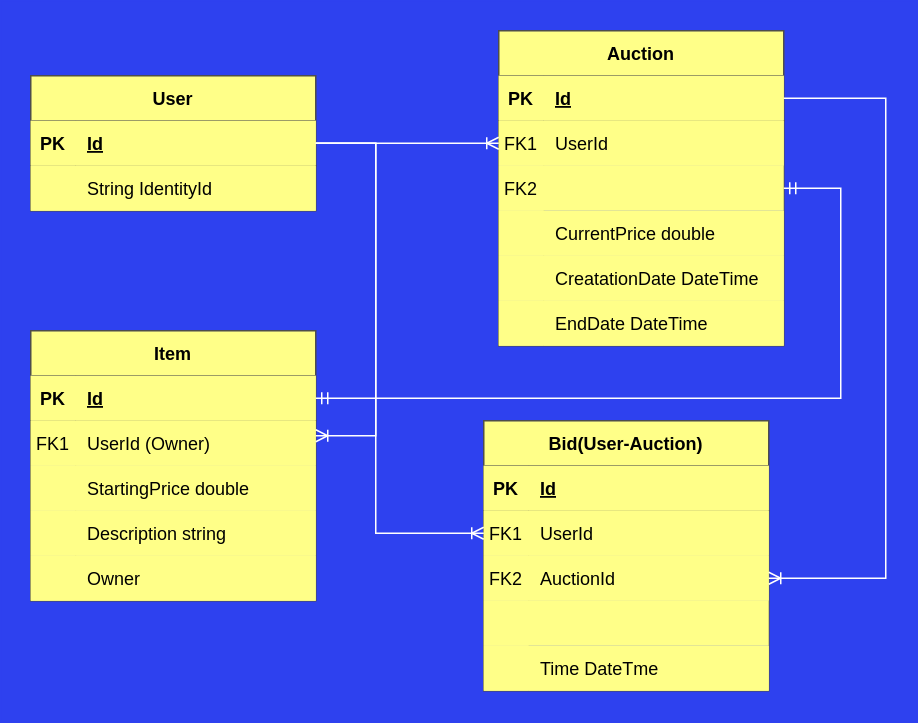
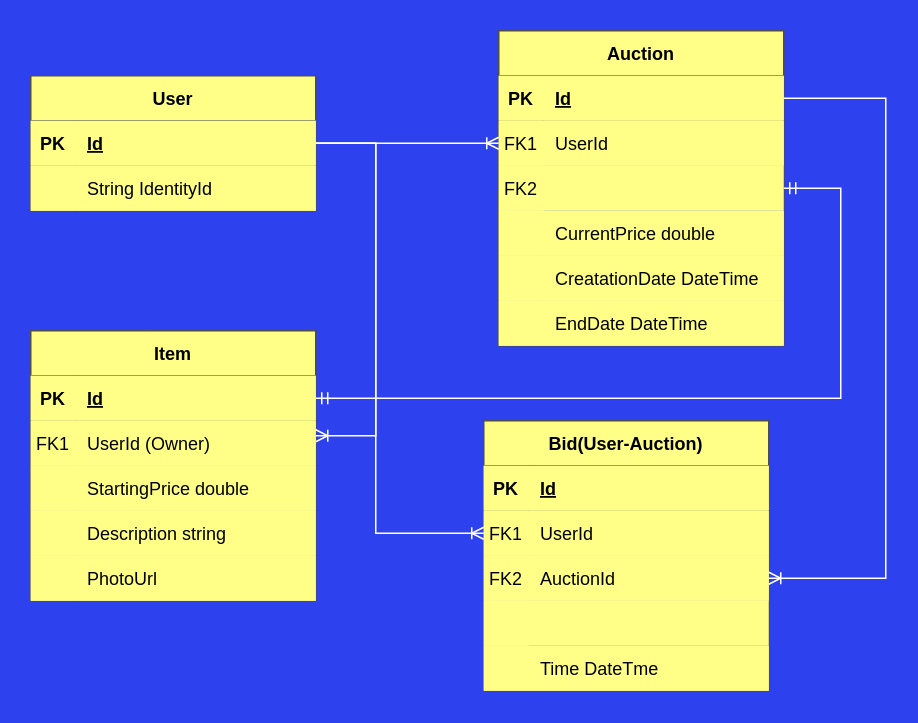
  <mxCell id="0" />
  <mxCell id="1" parent="0" />
  <mxCell id="2" value="Auction" style="shape=table;startSize=30;container=1;collapsible=1;childLayout=tableLayout;fixedRows=1;rowLines=0;fontStyle=1;align=center;resizeLast=1;fillColor=#ffff88;strokeColor=#4D4D4D;" parent="1" vertex="1"><mxGeometry x="332" y="20" width="190" height="210" as="geometry" /></mxCell>
  <mxCell id="3" value="" style="shape=partialRectangle;collapsible=0;dropTarget=0;pointerEvents=0;fillColor=#ffff88;points=[[0,0.5],[1,0.5]];portConstraint=eastwest;top=0;left=0;right=0;bottom=1;strokeColor=#4D4D4D;" parent="2" vertex="1"><mxGeometry y="30" width="190" height="30" as="geometry" /></mxCell>
  <mxCell id="4" value="PK" style="shape=partialRectangle;overflow=hidden;connectable=0;fillColor=#ffff88;top=0;left=0;bottom=0;right=0;fontStyle=1;strokeColor=#4D4D4D;" parent="3" vertex="1"><mxGeometry width="30" height="30" as="geometry"><mxRectangle width="30" height="30" as="alternateBounds" /></mxGeometry></mxCell>
  <mxCell id="5" value="Id" style="shape=partialRectangle;overflow=hidden;connectable=0;fillColor=#ffff88;top=0;left=0;bottom=0;right=0;align=left;spacingLeft=6;fontStyle=5;strokeColor=#4D4D4D;" parent="3" vertex="1"><mxGeometry x="30" width="160" height="30" as="geometry"><mxRectangle width="160" height="30" as="alternateBounds" /></mxGeometry></mxCell>
  <mxCell id="6" value="" style="shape=partialRectangle;collapsible=0;dropTarget=0;pointerEvents=0;fillColor=#ffff88;points=[[0,0.5],[1,0.5]];portConstraint=eastwest;top=0;left=0;right=0;bottom=0;strokeColor=#4D4D4D;" parent="2" vertex="1"><mxGeometry y="60" width="190" height="30" as="geometry" /></mxCell>
  <mxCell id="7" value="FK1" style="shape=partialRectangle;overflow=hidden;connectable=0;fillColor=#ffff88;top=0;left=0;bottom=0;right=0;strokeColor=#4D4D4D;" parent="6" vertex="1"><mxGeometry width="30" height="30" as="geometry"><mxRectangle width="30" height="30" as="alternateBounds" /></mxGeometry></mxCell>
  <mxCell id="8" value="UserId" style="shape=partialRectangle;overflow=hidden;connectable=0;fillColor=#ffff88;top=0;left=0;bottom=0;right=0;align=left;spacingLeft=6;strokeColor=#4D4D4D;" parent="6" vertex="1"><mxGeometry x="30" width="160" height="30" as="geometry"><mxRectangle width="160" height="30" as="alternateBounds" /></mxGeometry></mxCell>
  <mxCell id="9" value="" style="shape=partialRectangle;collapsible=0;dropTarget=0;pointerEvents=0;fillColor=#ffff88;points=[[0,0.5],[1,0.5]];portConstraint=eastwest;top=0;left=0;right=0;bottom=0;strokeColor=#4D4D4D;" parent="2" vertex="1"><mxGeometry y="90" width="190" height="30" as="geometry" /></mxCell>
  <mxCell id="10" value="FK2" style="shape=partialRectangle;overflow=hidden;connectable=0;fillColor=#ffff88;top=0;left=0;bottom=0;right=0;strokeColor=#4D4D4D;" parent="9" vertex="1"><mxGeometry width="30" height="30" as="geometry"><mxRectangle width="30" height="30" as="alternateBounds" /></mxGeometry></mxCell>
  <mxCell id="11" style="shape=partialRectangle;collapsible=0;dropTarget=0;pointerEvents=0;fillColor=#ffff88;points=[[0,0.5],[1,0.5]];portConstraint=eastwest;top=0;left=0;right=0;bottom=0;strokeColor=#4D4D4D;" parent="2" vertex="1"><mxGeometry y="120" width="190" height="30" as="geometry" /></mxCell>
  <mxCell id="12" style="shape=partialRectangle;overflow=hidden;connectable=0;fillColor=#ffff88;top=0;left=0;bottom=0;right=0;strokeColor=#4D4D4D;" parent="11" vertex="1"><mxGeometry width="30" height="30" as="geometry"><mxRectangle width="30" height="30" as="alternateBounds" /></mxGeometry></mxCell>
  <mxCell id="13" value="CurrentPrice double" style="shape=partialRectangle;overflow=hidden;connectable=0;fillColor=#ffff88;top=0;left=0;bottom=0;right=0;align=left;spacingLeft=6;strokeColor=#4D4D4D;" parent="11" vertex="1"><mxGeometry x="30" width="160" height="30" as="geometry"><mxRectangle width="160" height="30" as="alternateBounds" /></mxGeometry></mxCell>
  <mxCell id="14" style="shape=partialRectangle;collapsible=0;dropTarget=0;pointerEvents=0;fillColor=#ffff88;points=[[0,0.5],[1,0.5]];portConstraint=eastwest;top=0;left=0;right=0;bottom=0;strokeColor=#4D4D4D;" parent="2" vertex="1"><mxGeometry y="150" width="190" height="30" as="geometry" /></mxCell>
  <mxCell id="15" style="shape=partialRectangle;overflow=hidden;connectable=0;fillColor=#ffff88;top=0;left=0;bottom=0;right=0;strokeColor=#4D4D4D;" parent="14" vertex="1"><mxGeometry width="30" height="30" as="geometry"><mxRectangle width="30" height="30" as="alternateBounds" /></mxGeometry></mxCell>
  <mxCell id="16" value="CreatationDate DateTime" style="shape=partialRectangle;overflow=hidden;connectable=0;fillColor=#ffff88;top=0;left=0;bottom=0;right=0;align=left;spacingLeft=6;strokeColor=#4D4D4D;" parent="14" vertex="1"><mxGeometry x="30" width="160" height="30" as="geometry"><mxRectangle width="160" height="30" as="alternateBounds" /></mxGeometry></mxCell>
  <mxCell id="17" style="shape=partialRectangle;collapsible=0;dropTarget=0;pointerEvents=0;fillColor=#ffff88;points=[[0,0.5],[1,0.5]];portConstraint=eastwest;top=0;left=0;right=0;bottom=0;strokeColor=#4D4D4D;" parent="2" vertex="1"><mxGeometry y="180" width="190" height="30" as="geometry" /></mxCell>
  <mxCell id="18" style="shape=partialRectangle;overflow=hidden;connectable=0;fillColor=#ffff88;top=0;left=0;bottom=0;right=0;strokeColor=#4D4D4D;" parent="17" vertex="1"><mxGeometry width="30" height="30" as="geometry"><mxRectangle width="30" height="30" as="alternateBounds" /></mxGeometry></mxCell>
  <mxCell id="19" value="EndDate DateTime" style="shape=partialRectangle;overflow=hidden;connectable=0;fillColor=#ffff88;top=0;left=0;bottom=0;right=0;align=left;spacingLeft=6;strokeColor=#4D4D4D;" parent="17" vertex="1"><mxGeometry x="30" width="160" height="30" as="geometry"><mxRectangle width="160" height="30" as="alternateBounds" /></mxGeometry></mxCell>
  <mxCell id="20" value="Item" style="shape=table;startSize=30;container=1;collapsible=1;childLayout=tableLayout;fixedRows=1;rowLines=0;fontStyle=1;align=center;resizeLast=1;fillColor=#ffff88;strokeColor=#4D4D4D;" parent="1" vertex="1"><mxGeometry x="20" y="220" width="190" height="180" as="geometry" /></mxCell>
  <mxCell id="21" value="" style="shape=partialRectangle;collapsible=0;dropTarget=0;pointerEvents=0;fillColor=#ffff88;points=[[0,0.5],[1,0.5]];portConstraint=eastwest;top=0;left=0;right=0;bottom=1;strokeColor=#4D4D4D;" parent="20" vertex="1"><mxGeometry y="30" width="190" height="30" as="geometry" /></mxCell>
  <mxCell id="22" value="PK" style="shape=partialRectangle;overflow=hidden;connectable=0;fillColor=#ffff88;top=0;left=0;bottom=0;right=0;fontStyle=1;strokeColor=#4D4D4D;" parent="21" vertex="1"><mxGeometry width="30" height="30" as="geometry"><mxRectangle width="30" height="30" as="alternateBounds" /></mxGeometry></mxCell>
  <mxCell id="23" value="Id" style="shape=partialRectangle;overflow=hidden;connectable=0;fillColor=#ffff88;top=0;left=0;bottom=0;right=0;align=left;spacingLeft=6;fontStyle=5;strokeColor=#4D4D4D;" parent="21" vertex="1"><mxGeometry x="30" width="160" height="30" as="geometry"><mxRectangle width="160" height="30" as="alternateBounds" /></mxGeometry></mxCell>
  <mxCell id="24" value="" style="shape=partialRectangle;collapsible=0;dropTarget=0;pointerEvents=0;fillColor=#ffff88;points=[[0,0.5],[1,0.5]];portConstraint=eastwest;top=0;left=0;right=0;bottom=0;strokeColor=#4D4D4D;" parent="20" vertex="1"><mxGeometry y="60" width="190" height="30" as="geometry" /></mxCell>
  <mxCell id="25" value="FK1" style="shape=partialRectangle;overflow=hidden;connectable=0;fillColor=#ffff88;top=0;left=0;bottom=0;right=0;strokeColor=#4D4D4D;" parent="24" vertex="1"><mxGeometry width="30" height="30" as="geometry"><mxRectangle width="30" height="30" as="alternateBounds" /></mxGeometry></mxCell>
  <mxCell id="26" value="UserId (Owner)" style="shape=partialRectangle;overflow=hidden;connectable=0;fillColor=#ffff88;top=0;left=0;bottom=0;right=0;align=left;spacingLeft=6;strokeColor=#4D4D4D;" parent="24" vertex="1"><mxGeometry x="30" width="160" height="30" as="geometry"><mxRectangle width="160" height="30" as="alternateBounds" /></mxGeometry></mxCell>
  <mxCell id="27" value="" style="shape=partialRectangle;collapsible=0;dropTarget=0;pointerEvents=0;fillColor=#ffff88;points=[[0,0.5],[1,0.5]];portConstraint=eastwest;top=0;left=0;right=0;bottom=0;strokeColor=#4D4D4D;" parent="20" vertex="1"><mxGeometry y="90" width="190" height="30" as="geometry" /></mxCell>
  <mxCell id="28" value="" style="shape=partialRectangle;overflow=hidden;connectable=0;fillColor=#ffff88;top=0;left=0;bottom=0;right=0;strokeColor=#4D4D4D;" parent="27" vertex="1"><mxGeometry width="30" height="30" as="geometry"><mxRectangle width="30" height="30" as="alternateBounds" /></mxGeometry></mxCell>
  <mxCell id="29" value="StartingPrice double" style="shape=partialRectangle;overflow=hidden;connectable=0;fillColor=#ffff88;top=0;left=0;bottom=0;right=0;align=left;spacingLeft=6;strokeColor=#4D4D4D;" parent="27" vertex="1"><mxGeometry x="30" width="160" height="30" as="geometry"><mxRectangle width="160" height="30" as="alternateBounds" /></mxGeometry></mxCell>
  <mxCell id="30" style="shape=partialRectangle;collapsible=0;dropTarget=0;pointerEvents=0;fillColor=#ffff88;points=[[0,0.5],[1,0.5]];portConstraint=eastwest;top=0;left=0;right=0;bottom=0;strokeColor=#4D4D4D;" parent="20" vertex="1"><mxGeometry y="120" width="190" height="30" as="geometry" /></mxCell>
  <mxCell id="31" style="shape=partialRectangle;overflow=hidden;connectable=0;fillColor=#ffff88;top=0;left=0;bottom=0;right=0;strokeColor=#4D4D4D;" parent="30" vertex="1"><mxGeometry width="30" height="30" as="geometry"><mxRectangle width="30" height="30" as="alternateBounds" /></mxGeometry></mxCell>
  <mxCell id="32" value="Description string" style="shape=partialRectangle;overflow=hidden;connectable=0;fillColor=#ffff88;top=0;left=0;bottom=0;right=0;align=left;spacingLeft=6;strokeColor=#4D4D4D;" parent="30" vertex="1"><mxGeometry x="30" width="160" height="30" as="geometry"><mxRectangle width="160" height="30" as="alternateBounds" /></mxGeometry></mxCell>
  <mxCell id="33" style="shape=partialRectangle;collapsible=0;dropTarget=0;pointerEvents=0;fillColor=#ffff88;points=[[0,0.5],[1,0.5]];portConstraint=eastwest;top=0;left=0;right=0;bottom=0;strokeColor=#4D4D4D;" parent="20" vertex="1"><mxGeometry y="150" width="190" height="30" as="geometry" /></mxCell>
  <mxCell id="34" style="shape=partialRectangle;overflow=hidden;connectable=0;fillColor=#ffff88;top=0;left=0;bottom=0;right=0;strokeColor=#4D4D4D;" parent="33" vertex="1"><mxGeometry width="30" height="30" as="geometry"><mxRectangle width="30" height="30" as="alternateBounds" /></mxGeometry></mxCell>
- <mxCell id="35" value="Owner" style="shape=partialRectangle;overflow=hidden;connectable=0;fillColor=#ffff88;top=0;left=0;bottom=0;right=0;align=left;spacingLeft=6;strokeColor=#4D4D4D;" parent="33" vertex="1"><mxGeometry x="30" width="160" height="30" as="geometry"><mxRectangle width="160" height="30" as="alternateBounds" /></mxGeometry></mxCell>
+ <mxCell id="35" value="PhotoUrl" style="shape=partialRectangle;overflow=hidden;connectable=0;fillColor=#ffff88;top=0;left=0;bottom=0;right=0;align=left;spacingLeft=6;strokeColor=#4D4D4D;" parent="33" vertex="1"><mxGeometry x="30" width="160" height="30" as="geometry"><mxRectangle width="160" height="30" as="alternateBounds" /></mxGeometry></mxCell>
  <mxCell id="36" value="User" style="shape=table;startSize=30;container=1;collapsible=1;childLayout=tableLayout;fixedRows=1;rowLines=0;fontStyle=1;align=center;resizeLast=1;fillColor=#ffff88;strokeColor=#4D4D4D;" parent="1" vertex="1"><mxGeometry x="20" y="50" width="190" height="90" as="geometry" /></mxCell>
  <mxCell id="37" value="" style="shape=partialRectangle;collapsible=0;dropTarget=0;pointerEvents=0;fillColor=#ffff88;points=[[0,0.5],[1,0.5]];portConstraint=eastwest;top=0;left=0;right=0;bottom=1;strokeColor=#4D4D4D;" parent="36" vertex="1"><mxGeometry y="30" width="190" height="30" as="geometry" /></mxCell>
  <mxCell id="38" value="PK" style="shape=partialRectangle;overflow=hidden;connectable=0;fillColor=#ffff88;top=0;left=0;bottom=0;right=0;fontStyle=1;strokeColor=#4D4D4D;" parent="37" vertex="1"><mxGeometry width="30" height="30" as="geometry"><mxRectangle width="30" height="30" as="alternateBounds" /></mxGeometry></mxCell>
  <mxCell id="39" value="Id" style="shape=partialRectangle;overflow=hidden;connectable=0;fillColor=#ffff88;top=0;left=0;bottom=0;right=0;align=left;spacingLeft=6;fontStyle=5;strokeColor=#4D4D4D;" parent="37" vertex="1"><mxGeometry x="30" width="160" height="30" as="geometry"><mxRectangle width="160" height="30" as="alternateBounds" /></mxGeometry></mxCell>
  <mxCell id="40" value="" style="shape=partialRectangle;collapsible=0;dropTarget=0;pointerEvents=0;fillColor=#ffff88;points=[[0,0.5],[1,0.5]];portConstraint=eastwest;top=0;left=0;right=0;bottom=0;strokeColor=#4D4D4D;" parent="36" vertex="1"><mxGeometry y="60" width="190" height="30" as="geometry" /></mxCell>
  <mxCell id="41" value="" style="shape=partialRectangle;overflow=hidden;connectable=0;fillColor=#ffff88;top=0;left=0;bottom=0;right=0;strokeColor=#4D4D4D;" parent="40" vertex="1"><mxGeometry width="30" height="30" as="geometry"><mxRectangle width="30" height="30" as="alternateBounds" /></mxGeometry></mxCell>
  <mxCell id="42" value="String IdentityId" style="shape=partialRectangle;overflow=hidden;connectable=0;fillColor=#ffff88;top=0;left=0;bottom=0;right=0;align=left;spacingLeft=6;strokeColor=#4D4D4D;" parent="40" vertex="1"><mxGeometry x="30" width="160" height="30" as="geometry"><mxRectangle width="160" height="30" as="alternateBounds" /></mxGeometry></mxCell>
  <mxCell id="43" value="" style="edgeStyle=orthogonalEdgeStyle;fontSize=12;html=1;endArrow=ERoneToMany;rounded=0;exitX=1;exitY=0.5;exitDx=0;exitDy=0;entryX=0;entryY=0.5;entryDx=0;entryDy=0;fillColor=#ffff88;strokeColor=#FFFFFF;" parent="1" source="37" target="6" edge="1"><mxGeometry width="100" height="100" relative="1" as="geometry"><mxPoint x="275" y="290" as="sourcePoint" /><mxPoint x="375" y="190" as="targetPoint" /></mxGeometry></mxCell>
  <mxCell id="44" value="" style="edgeStyle=orthogonalEdgeStyle;fontSize=12;html=1;endArrow=ERoneToMany;rounded=0;exitX=1;exitY=0.5;exitDx=0;exitDy=0;fillColor=#ffff88;strokeColor=#FFFFFF;" parent="1" source="37" target="24" edge="1"><mxGeometry width="100" height="100" relative="1" as="geometry"><mxPoint x="330" y="135" as="sourcePoint" /><mxPoint x="410" y="165" as="targetPoint" /><Array as="points"><mxPoint x="250" y="95" /><mxPoint x="250" y="290" /></Array></mxGeometry></mxCell>
  <mxCell id="45" value="Bid(User-Auction)" style="shape=table;startSize=30;container=1;collapsible=1;childLayout=tableLayout;fixedRows=1;rowLines=0;fontStyle=1;align=center;resizeLast=1;fillColor=#ffff88;strokeColor=#4D4D4D;" parent="1" vertex="1"><mxGeometry x="322" y="280" width="190" height="180" as="geometry" /></mxCell>
  <mxCell id="46" value="" style="shape=partialRectangle;collapsible=0;dropTarget=0;pointerEvents=0;fillColor=#ffff88;points=[[0,0.5],[1,0.5]];portConstraint=eastwest;top=0;left=0;right=0;bottom=1;strokeColor=#4D4D4D;" parent="45" vertex="1"><mxGeometry y="30" width="190" height="30" as="geometry" /></mxCell>
  <mxCell id="47" value="PK" style="shape=partialRectangle;overflow=hidden;connectable=0;fillColor=#ffff88;top=0;left=0;bottom=0;right=0;fontStyle=1;strokeColor=#4D4D4D;" parent="46" vertex="1"><mxGeometry width="30" height="30" as="geometry"><mxRectangle width="30" height="30" as="alternateBounds" /></mxGeometry></mxCell>
  <mxCell id="48" value="Id" style="shape=partialRectangle;overflow=hidden;connectable=0;fillColor=#ffff88;top=0;left=0;bottom=0;right=0;align=left;spacingLeft=6;fontStyle=5;strokeColor=#4D4D4D;" parent="46" vertex="1"><mxGeometry x="30" width="160" height="30" as="geometry"><mxRectangle width="160" height="30" as="alternateBounds" /></mxGeometry></mxCell>
  <mxCell id="49" value="" style="shape=partialRectangle;collapsible=0;dropTarget=0;pointerEvents=0;fillColor=#ffff88;points=[[0,0.5],[1,0.5]];portConstraint=eastwest;top=0;left=0;right=0;bottom=0;strokeColor=#4D4D4D;" parent="45" vertex="1"><mxGeometry y="60" width="190" height="30" as="geometry" /></mxCell>
  <mxCell id="50" value="FK1" style="shape=partialRectangle;overflow=hidden;connectable=0;fillColor=#ffff88;top=0;left=0;bottom=0;right=0;strokeColor=#4D4D4D;" parent="49" vertex="1"><mxGeometry width="30" height="30" as="geometry"><mxRectangle width="30" height="30" as="alternateBounds" /></mxGeometry></mxCell>
  <mxCell id="51" value="UserId" style="shape=partialRectangle;overflow=hidden;connectable=0;fillColor=#ffff88;top=0;left=0;bottom=0;right=0;align=left;spacingLeft=6;strokeColor=#4D4D4D;" parent="49" vertex="1"><mxGeometry x="30" width="160" height="30" as="geometry"><mxRectangle width="160" height="30" as="alternateBounds" /></mxGeometry></mxCell>
  <mxCell id="52" value="" style="shape=partialRectangle;collapsible=0;dropTarget=0;pointerEvents=0;fillColor=#ffff88;points=[[0,0.5],[1,0.5]];portConstraint=eastwest;top=0;left=0;right=0;bottom=0;strokeColor=#4D4D4D;" parent="45" vertex="1"><mxGeometry y="90" width="190" height="30" as="geometry" /></mxCell>
  <mxCell id="53" value="FK2" style="shape=partialRectangle;overflow=hidden;connectable=0;fillColor=#ffff88;top=0;left=0;bottom=0;right=0;strokeColor=#4D4D4D;" parent="52" vertex="1"><mxGeometry width="30" height="30" as="geometry"><mxRectangle width="30" height="30" as="alternateBounds" /></mxGeometry></mxCell>
  <mxCell id="54" value="AuctionId" style="shape=partialRectangle;overflow=hidden;connectable=0;fillColor=#ffff88;top=0;left=0;bottom=0;right=0;align=left;spacingLeft=6;strokeColor=#4D4D4D;" parent="52" vertex="1"><mxGeometry x="30" width="160" height="30" as="geometry"><mxRectangle width="160" height="30" as="alternateBounds" /></mxGeometry></mxCell>
  <mxCell id="55" style="shape=partialRectangle;collapsible=0;dropTarget=0;pointerEvents=0;fillColor=#ffff88;points=[[0,0.5],[1,0.5]];portConstraint=eastwest;top=0;left=0;right=0;bottom=0;strokeColor=#4D4D4D;" parent="45" vertex="1"><mxGeometry y="120" width="190" height="30" as="geometry" /></mxCell>
  <mxCell id="56" style="shape=partialRectangle;overflow=hidden;connectable=0;fillColor=#ffff88;top=0;left=0;bottom=0;right=0;strokeColor=#4D4D4D;" parent="55" vertex="1"><mxGeometry width="30" height="30" as="geometry"><mxRectangle width="30" height="30" as="alternateBounds" /></mxGeometry></mxCell>
  <mxCell id="57" style="shape=partialRectangle;collapsible=0;dropTarget=0;pointerEvents=0;fillColor=#ffff88;points=[[0,0.5],[1,0.5]];portConstraint=eastwest;top=0;left=0;right=0;bottom=0;strokeColor=#4D4D4D;" parent="45" vertex="1"><mxGeometry y="150" width="190" height="30" as="geometry" /></mxCell>
  <mxCell id="58" style="shape=partialRectangle;overflow=hidden;connectable=0;fillColor=#ffff88;top=0;left=0;bottom=0;right=0;strokeColor=#4D4D4D;" parent="57" vertex="1"><mxGeometry width="30" height="30" as="geometry"><mxRectangle width="30" height="30" as="alternateBounds" /></mxGeometry></mxCell>
  <mxCell id="59" value="Time DateTme" style="shape=partialRectangle;overflow=hidden;connectable=0;fillColor=#ffff88;top=0;left=0;bottom=0;right=0;align=left;spacingLeft=6;strokeColor=#4D4D4D;" parent="57" vertex="1"><mxGeometry x="30" width="160" height="30" as="geometry"><mxRectangle width="160" height="30" as="alternateBounds" /></mxGeometry></mxCell>
  <mxCell id="60" value="" style="edgeStyle=orthogonalEdgeStyle;fontSize=12;html=1;endArrow=ERoneToMany;rounded=0;exitX=1;exitY=0.5;exitDx=0;exitDy=0;entryX=0;entryY=0.5;entryDx=0;entryDy=0;fillColor=#ffff88;strokeColor=#FFFFFF;" parent="1" source="37" target="49" edge="1"><mxGeometry width="100" height="100" relative="1" as="geometry"><mxPoint x="330" y="135" as="sourcePoint" /><mxPoint x="410" y="385" as="targetPoint" /><Array as="points"><mxPoint x="250" y="95" /><mxPoint x="250" y="355" /></Array></mxGeometry></mxCell>
  <mxCell id="61" value="" style="edgeStyle=orthogonalEdgeStyle;fontSize=12;html=1;endArrow=ERmandOne;startArrow=ERmandOne;rounded=0;entryX=1;entryY=0.5;entryDx=0;entryDy=0;fillColor=#ffff88;strokeColor=#FFFFFF;" parent="1" source="21" target="9" edge="1"><mxGeometry width="100" height="100" relative="1" as="geometry"><mxPoint x="480" y="400" as="sourcePoint" /><mxPoint x="470" y="250" as="targetPoint" /><Array as="points"><mxPoint x="560" y="265" /><mxPoint x="560" y="125" /></Array></mxGeometry></mxCell>
  <mxCell id="62" value="" style="edgeStyle=orthogonalEdgeStyle;fontSize=12;html=1;endArrow=ERoneToMany;rounded=0;entryX=1;entryY=0.5;entryDx=0;entryDy=0;exitX=1;exitY=0.5;exitDx=0;exitDy=0;jumpStyle=none;strokeColor=#FFFFFF;jumpSize=6;fillColor=#ffff88;" parent="1" source="3" target="52" edge="1"><mxGeometry width="100" height="100" relative="1" as="geometry"><mxPoint x="202" y="620" as="sourcePoint" /><mxPoint x="302" y="520" as="targetPoint" /><Array as="points"><mxPoint x="590" y="65" /><mxPoint x="590" y="385" /></Array></mxGeometry></mxCell>
